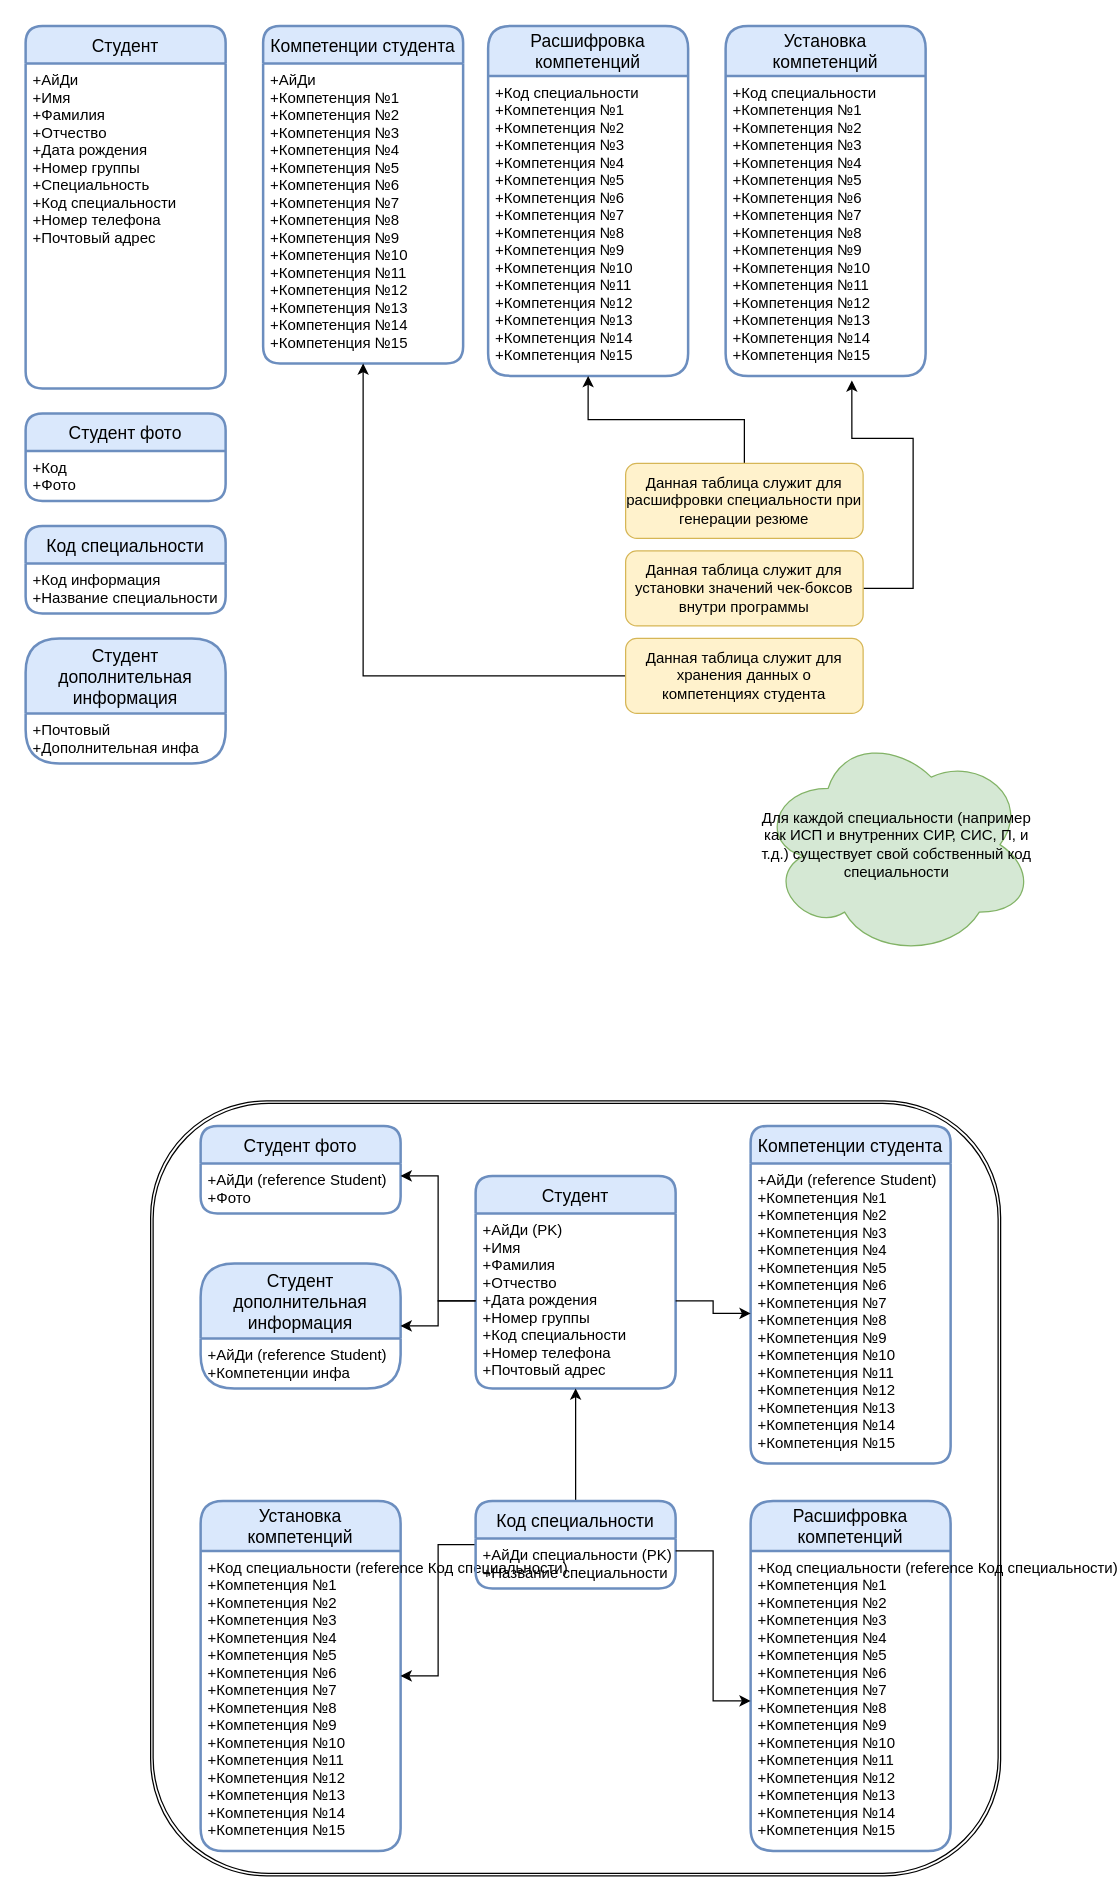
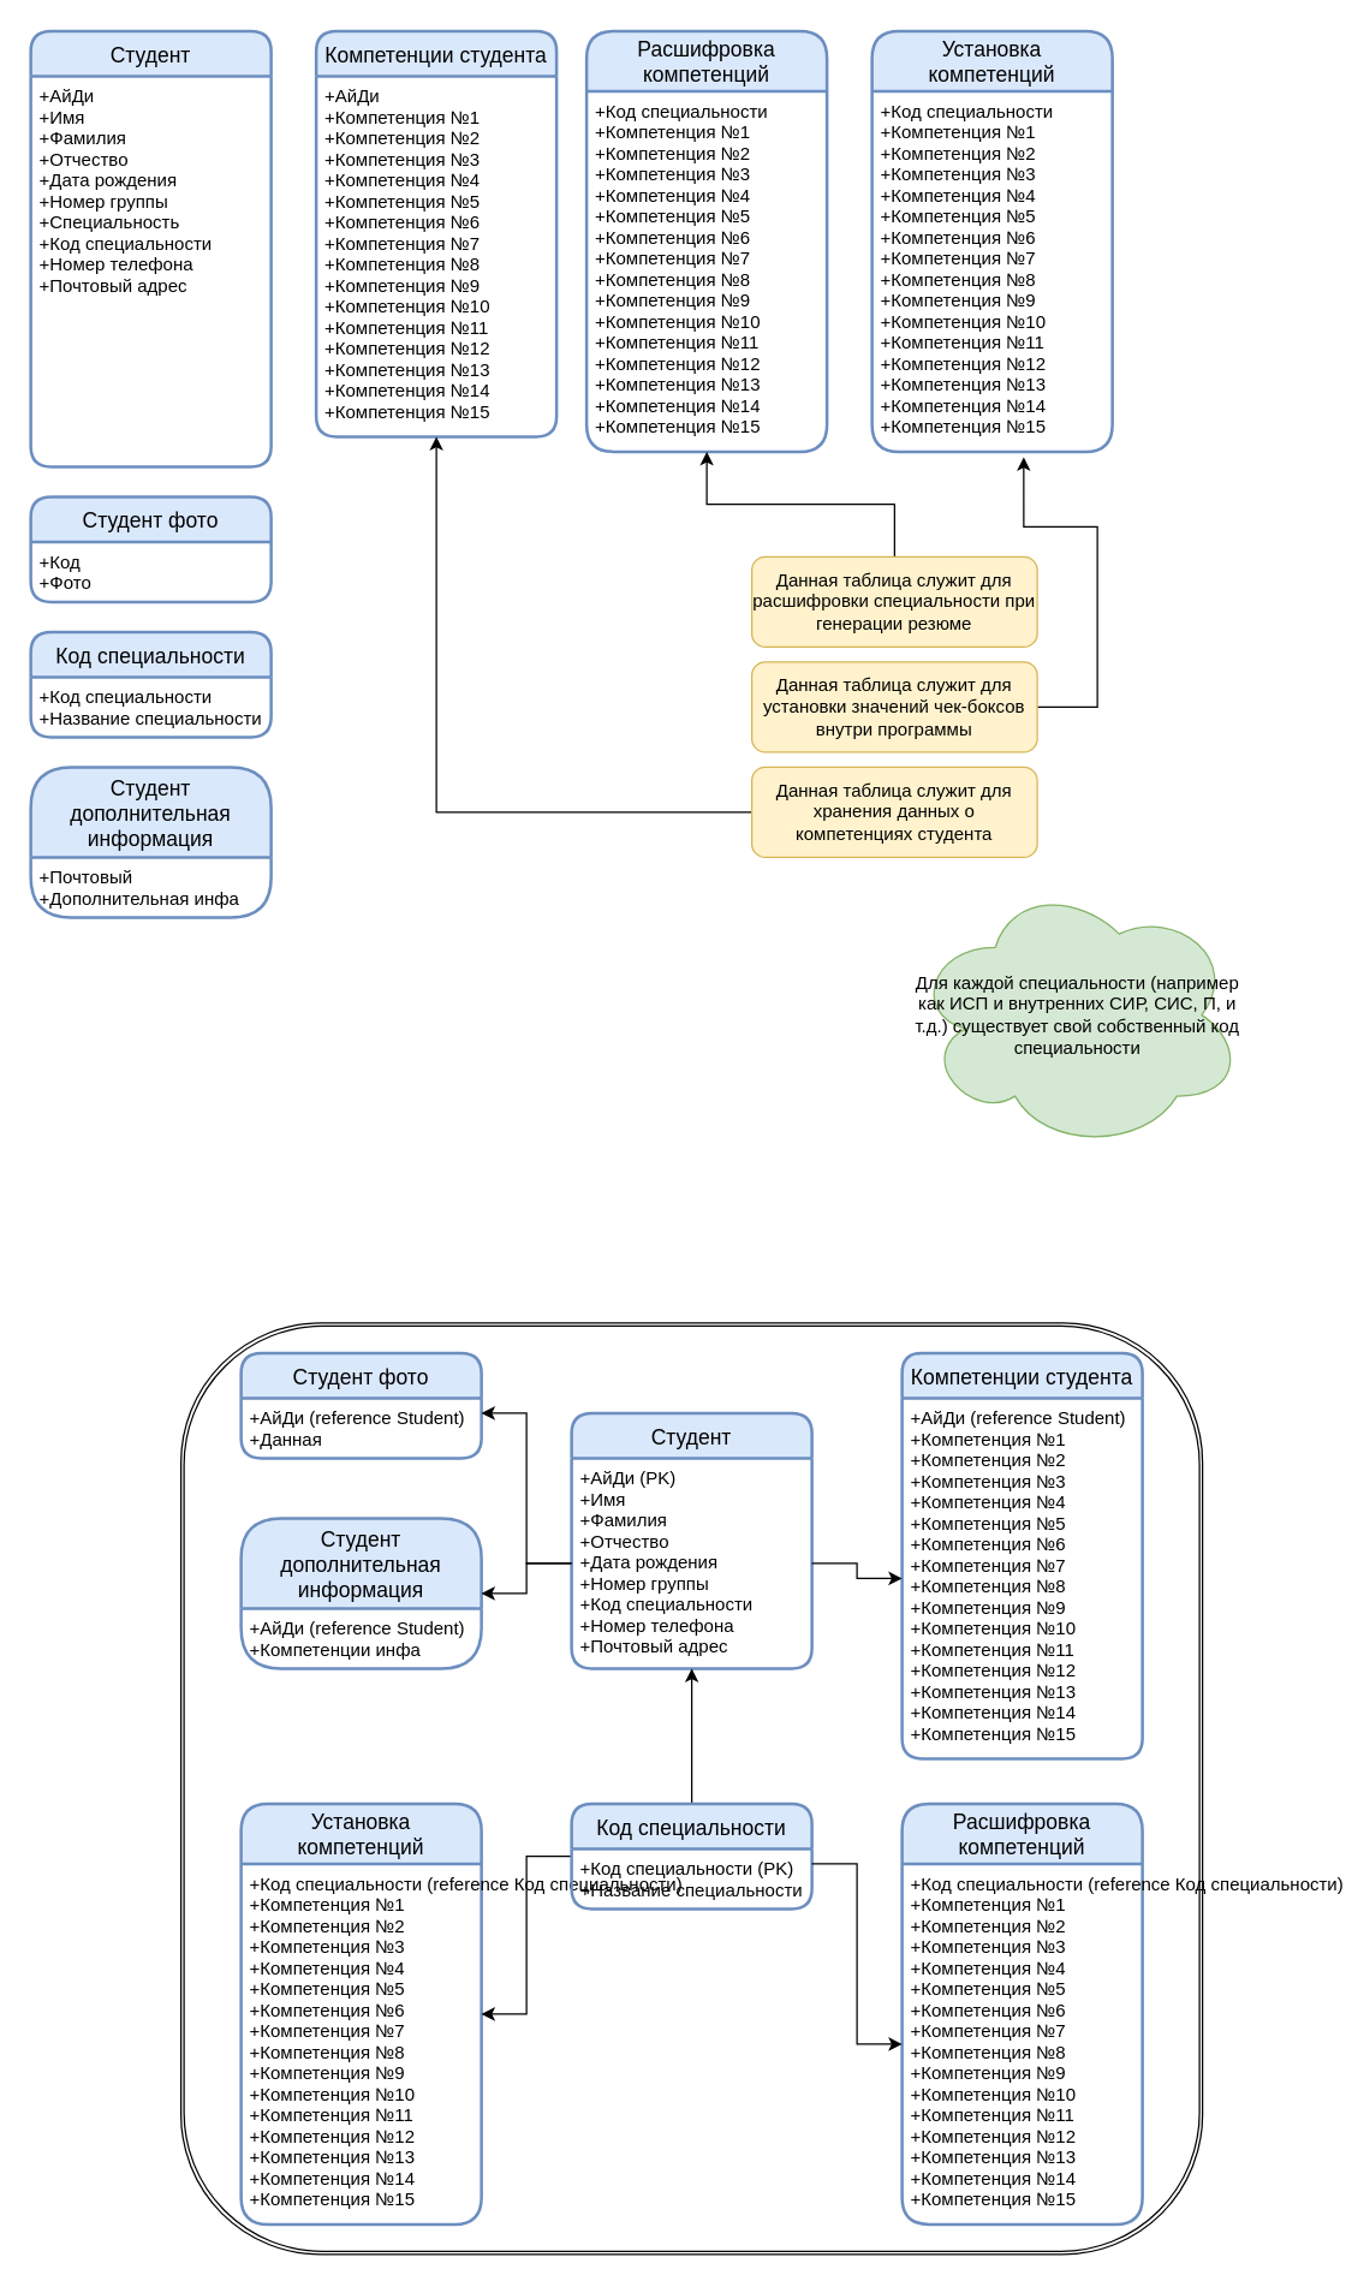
  <mxCell id="0" />
  <mxCell id="1" parent="0" />
  <mxCell id="2" value="" style="shape=ext;double=1;rounded=1;whiteSpace=wrap;html=1;fillColor=none;" parent="1" vertex="1"><mxGeometry x="120" y="880" width="680" height="620" as="geometry" /></mxCell>
  <mxCell id="3" value="Студент" style="swimlane;childLayout=stackLayout;horizontal=1;startSize=30;horizontalStack=0;rounded=1;fontSize=14;fontStyle=0;strokeWidth=2;resizeParent=0;resizeLast=1;shadow=0;dashed=0;align=center;fillColor=#dae8fc;strokeColor=#6c8ebf;" parent="1" vertex="1"><mxGeometry x="20" y="20" width="160" height="290" as="geometry" /></mxCell>
  <mxCell id="4" value="+АйДи&#10;+Имя&#10;+Фамилия&#10;+Отчество&#10;+Дата рождения&#10;+Номер группы&#10;+Специальность&#10;+Код специальности&#10;+Номер телефона&#10;+Почтовый адрес&#10;" style="align=left;strokeColor=none;fillColor=none;spacingLeft=4;fontSize=12;verticalAlign=top;resizable=0;rotatable=0;part=1;" parent="3" vertex="1"><mxGeometry y="30" width="160" height="260" as="geometry" /></mxCell>
  <mxCell id="5" value="Студент фото" style="swimlane;childLayout=stackLayout;horizontal=1;startSize=30;horizontalStack=0;rounded=1;fontSize=14;fontStyle=0;strokeWidth=2;resizeParent=0;resizeLast=1;shadow=0;dashed=0;align=center;fillColor=#dae8fc;strokeColor=#6c8ebf;" parent="1" vertex="1"><mxGeometry x="20" y="330" width="160" height="70" as="geometry" /></mxCell>
  <mxCell id="6" value="+Код&#10;+Фото" style="align=left;strokeColor=none;fillColor=none;spacingLeft=4;fontSize=12;verticalAlign=top;resizable=0;rotatable=0;part=1;" parent="5" vertex="1"><mxGeometry y="30" width="160" height="40" as="geometry" /></mxCell>
  <mxCell id="7" value="Компетенции студента" style="swimlane;childLayout=stackLayout;horizontal=1;startSize=30;horizontalStack=0;rounded=1;fontSize=14;fontStyle=0;strokeWidth=2;resizeParent=0;resizeLast=1;shadow=0;dashed=0;align=center;fillColor=#dae8fc;strokeColor=#6c8ebf;" parent="1" vertex="1"><mxGeometry x="210" y="20" width="160" height="270" as="geometry" /></mxCell>
  <mxCell id="8" value="+АйДи&#10;+Компетенция №1&#10;+Компетенция №2&#10;+Компетенция №3&#10;+Компетенция №4&#10;+Компетенция №5&#10;+Компетенция №6&#10;+Компетенция №7&#10;+Компетенция №8&#10;+Компетенция №9&#10;+Компетенция №10&#10;+Компетенция №11&#10;+Компетенция №12&#10;+Компетенция №13&#10;+Компетенция №14&#10;+Компетенция №15&#10;" style="align=left;strokeColor=none;fillColor=none;spacingLeft=4;fontSize=12;verticalAlign=top;resizable=0;rotatable=0;part=1;" parent="7" vertex="1"><mxGeometry y="30" width="160" height="240" as="geometry" /></mxCell>
  <mxCell id="9" value="Расшифровка &#10;компетенций" style="swimlane;childLayout=stackLayout;horizontal=1;startSize=40;horizontalStack=0;rounded=1;fontSize=14;fontStyle=0;strokeWidth=2;resizeParent=0;resizeLast=1;shadow=0;dashed=0;align=center;fillColor=#dae8fc;strokeColor=#6c8ebf;" parent="1" vertex="1"><mxGeometry x="390" y="20" width="160" height="280" as="geometry" /></mxCell>
  <mxCell id="10" value="+Код специальности&#10;+Компетенция №1&#10;+Компетенция №2&#10;+Компетенция №3&#10;+Компетенция №4&#10;+Компетенция №5&#10;+Компетенция №6&#10;+Компетенция №7&#10;+Компетенция №8&#10;+Компетенция №9&#10;+Компетенция №10&#10;+Компетенция №11&#10;+Компетенция №12&#10;+Компетенция №13&#10;+Компетенция №14&#10;+Компетенция №15" style="align=left;strokeColor=none;fillColor=none;spacingLeft=4;fontSize=12;verticalAlign=top;resizable=0;rotatable=0;part=1;" parent="9" vertex="1"><mxGeometry y="40" width="160" height="240" as="geometry" /></mxCell>
  <mxCell id="11" value="Установка &#10;компетенций" style="swimlane;childLayout=stackLayout;horizontal=1;startSize=40;horizontalStack=0;rounded=1;fontSize=14;fontStyle=0;strokeWidth=2;resizeParent=0;resizeLast=1;shadow=0;dashed=0;align=center;fillColor=#dae8fc;strokeColor=#6c8ebf;" parent="1" vertex="1"><mxGeometry x="580" y="20" width="160" height="280" as="geometry" /></mxCell>
  <mxCell id="12" value="+Код специальности&#10;+Компетенция №1&#10;+Компетенция №2&#10;+Компетенция №3&#10;+Компетенция №4&#10;+Компетенция №5&#10;+Компетенция №6&#10;+Компетенция №7&#10;+Компетенция №8&#10;+Компетенция №9&#10;+Компетенция №10&#10;+Компетенция №11&#10;+Компетенция №12&#10;+Компетенция №13&#10;+Компетенция №14&#10;+Компетенция №15" style="align=left;strokeColor=none;fillColor=none;spacingLeft=4;fontSize=12;verticalAlign=top;resizable=0;rotatable=0;part=1;" parent="11" vertex="1"><mxGeometry y="40" width="160" height="240" as="geometry" /></mxCell>
  <mxCell id="13" value="Код специальности" style="swimlane;childLayout=stackLayout;horizontal=1;startSize=30;horizontalStack=0;rounded=1;fontSize=14;fontStyle=0;strokeWidth=2;resizeParent=0;resizeLast=1;shadow=0;dashed=0;align=center;fillColor=#dae8fc;strokeColor=#6c8ebf;" parent="1" vertex="1"><mxGeometry x="20" y="420" width="160" height="70" as="geometry" /></mxCell>
- <mxCell id="14" value="+Код информация&#10;+Название специальности" style="align=left;strokeColor=none;fillColor=none;spacingLeft=4;fontSize=12;verticalAlign=top;resizable=0;rotatable=0;part=1;" parent="13" vertex="1"><mxGeometry y="30" width="160" height="40" as="geometry" /></mxCell>
+ <mxCell id="14" value="+Код специальности&#10;+Название специальности" style="align=left;strokeColor=none;fillColor=none;spacingLeft=4;fontSize=12;verticalAlign=top;resizable=0;rotatable=0;part=1;" parent="13" vertex="1"><mxGeometry y="30" width="160" height="40" as="geometry" /></mxCell>
  <mxCell id="15" style="edgeStyle=orthogonalEdgeStyle;rounded=0;orthogonalLoop=1;jettySize=auto;html=1;entryX=0.5;entryY=1;entryDx=0;entryDy=0;" parent="1" source="16" target="10" edge="1"><mxGeometry relative="1" as="geometry" /></mxCell>
  <mxCell id="16" value="Данная таблица служит для расшифровки специальности при генерации резюме" style="rounded=1;whiteSpace=wrap;html=1;fillColor=#fff2cc;strokeColor=#d6b656;" parent="1" vertex="1"><mxGeometry x="500" y="370" width="190" height="60" as="geometry" /></mxCell>
  <mxCell id="17" style="edgeStyle=orthogonalEdgeStyle;rounded=0;orthogonalLoop=1;jettySize=auto;html=1;entryX=0.631;entryY=1.015;entryDx=0;entryDy=0;entryPerimeter=0;" parent="1" source="18" target="12" edge="1"><mxGeometry relative="1" as="geometry"><mxPoint x="740" y="340" as="targetPoint" /><Array as="points"><mxPoint x="730" y="470" /><mxPoint x="730" y="350" /><mxPoint x="681" y="350" /></Array></mxGeometry></mxCell>
  <mxCell id="18" value="Данная таблица служит для установки значений чек-боксов внутри программы" style="rounded=1;whiteSpace=wrap;html=1;fillColor=#fff2cc;strokeColor=#d6b656;" parent="1" vertex="1"><mxGeometry x="500" y="440" width="190" height="60" as="geometry" /></mxCell>
  <mxCell id="19" style="edgeStyle=orthogonalEdgeStyle;rounded=0;orthogonalLoop=1;jettySize=auto;html=1;entryX=0.5;entryY=1;entryDx=0;entryDy=0;" parent="1" source="20" target="8" edge="1"><mxGeometry relative="1" as="geometry" /></mxCell>
  <mxCell id="20" value="Данная таблица служит для хранения данных о компетенциях студента" style="rounded=1;whiteSpace=wrap;html=1;fillColor=#fff2cc;strokeColor=#d6b656;" parent="1" vertex="1"><mxGeometry x="500" y="510" width="190" height="60" as="geometry" /></mxCell>
  <mxCell id="21" value="Для каждой специальности (например как ИСП и внутренних СИР, СИС, П, и т.д.) существует свой собственный код специальности" style="ellipse;shape=cloud;whiteSpace=wrap;html=1;fillColor=#d5e8d4;strokeColor=#82b366;" parent="1" vertex="1"><mxGeometry x="607" y="585" width="220" height="180" as="geometry" /></mxCell>
  <mxCell id="22" value="Студент &#10;дополнительная &#10;информация" style="swimlane;childLayout=stackLayout;horizontal=1;startSize=60;horizontalStack=0;rounded=1;fontSize=14;fontStyle=0;strokeWidth=2;resizeParent=0;resizeLast=1;shadow=0;dashed=0;align=center;fillColor=#dae8fc;strokeColor=#6c8ebf;" parent="1" vertex="1"><mxGeometry x="20" y="510" width="160" height="100" as="geometry" /></mxCell>
  <mxCell id="23" value="+Почтовый&#10;+Дополнительная инфа" style="align=left;strokeColor=none;fillColor=none;spacingLeft=4;fontSize=12;verticalAlign=top;resizable=0;rotatable=0;part=1;" parent="22" vertex="1"><mxGeometry y="60" width="160" height="40" as="geometry" /></mxCell>
  <mxCell id="24" value="Студент" style="swimlane;childLayout=stackLayout;horizontal=1;startSize=30;horizontalStack=0;rounded=1;fontSize=14;fontStyle=0;strokeWidth=2;resizeParent=0;resizeLast=1;shadow=0;dashed=0;align=center;fillColor=#dae8fc;strokeColor=#6c8ebf;" parent="1" vertex="1"><mxGeometry x="380" y="940" width="160" height="170" as="geometry" /></mxCell>
  <mxCell id="25" value="+АйДи (PK)&#10;+Имя&#10;+Фамилия&#10;+Отчество&#10;+Дата рождения&#10;+Номер группы&#10;+Код специальности&#10;+Номер телефона&#10;+Почтовый адрес&#10;" style="align=left;strokeColor=none;fillColor=none;spacingLeft=4;fontSize=12;verticalAlign=top;resizable=0;rotatable=0;part=1;" parent="24" vertex="1"><mxGeometry y="30" width="160" height="140" as="geometry" /></mxCell>
  <mxCell id="26" value="Студент фото" style="swimlane;childLayout=stackLayout;horizontal=1;startSize=30;horizontalStack=0;rounded=1;fontSize=14;fontStyle=0;strokeWidth=2;resizeParent=0;resizeLast=1;shadow=0;dashed=0;align=center;fillColor=#dae8fc;strokeColor=#6c8ebf;" parent="1" vertex="1"><mxGeometry x="160" y="900" width="160" height="70" as="geometry" /></mxCell>
- <mxCell id="27" value="+АйДи (reference Student)&#10;+Фото" style="align=left;strokeColor=none;fillColor=none;spacingLeft=4;fontSize=12;verticalAlign=top;resizable=0;rotatable=0;part=1;" parent="26" vertex="1"><mxGeometry y="30" width="160" height="40" as="geometry" /></mxCell>
+ <mxCell id="27" value="+АйДи (reference Student)&#10;+Данная" style="align=left;strokeColor=none;fillColor=none;spacingLeft=4;fontSize=12;verticalAlign=top;resizable=0;rotatable=0;part=1;" parent="26" vertex="1"><mxGeometry y="30" width="160" height="40" as="geometry" /></mxCell>
  <mxCell id="28" value="Компетенции студента" style="swimlane;childLayout=stackLayout;horizontal=1;startSize=30;horizontalStack=0;rounded=1;fontSize=14;fontStyle=0;strokeWidth=2;resizeParent=0;resizeLast=1;shadow=0;dashed=0;align=center;fillColor=#dae8fc;strokeColor=#6c8ebf;" parent="1" vertex="1"><mxGeometry x="600" y="900" width="160" height="270" as="geometry" /></mxCell>
  <mxCell id="29" value="+АйДи (reference Student)&#10;+Компетенция №1&#10;+Компетенция №2&#10;+Компетенция №3&#10;+Компетенция №4&#10;+Компетенция №5&#10;+Компетенция №6&#10;+Компетенция №7&#10;+Компетенция №8&#10;+Компетенция №9&#10;+Компетенция №10&#10;+Компетенция №11&#10;+Компетенция №12&#10;+Компетенция №13&#10;+Компетенция №14&#10;+Компетенция №15&#10;" style="align=left;strokeColor=none;fillColor=none;spacingLeft=4;fontSize=12;verticalAlign=top;resizable=0;rotatable=0;part=1;" parent="28" vertex="1"><mxGeometry y="30" width="160" height="240" as="geometry" /></mxCell>
  <mxCell id="30" value="Расшифровка &#10;компетенций" style="swimlane;childLayout=stackLayout;horizontal=1;startSize=40;horizontalStack=0;rounded=1;fontSize=14;fontStyle=0;strokeWidth=2;resizeParent=0;resizeLast=1;shadow=0;dashed=0;align=center;fillColor=#dae8fc;strokeColor=#6c8ebf;" parent="1" vertex="1"><mxGeometry x="600" y="1200" width="160" height="280" as="geometry" /></mxCell>
  <mxCell id="31" value="+Код специальности (reference Код специальности)&#10;+Компетенция №1&#10;+Компетенция №2&#10;+Компетенция №3&#10;+Компетенция №4&#10;+Компетенция №5&#10;+Компетенция №6&#10;+Компетенция №7&#10;+Компетенция №8&#10;+Компетенция №9&#10;+Компетенция №10&#10;+Компетенция №11&#10;+Компетенция №12&#10;+Компетенция №13&#10;+Компетенция №14&#10;+Компетенция №15" style="align=left;strokeColor=none;fillColor=none;spacingLeft=4;fontSize=12;verticalAlign=top;resizable=0;rotatable=0;part=1;" parent="30" vertex="1"><mxGeometry y="40" width="160" height="240" as="geometry" /></mxCell>
  <mxCell id="32" value="Установка &#10;компетенций" style="swimlane;childLayout=stackLayout;horizontal=1;startSize=40;horizontalStack=0;rounded=1;fontSize=14;fontStyle=0;strokeWidth=2;resizeParent=0;resizeLast=1;shadow=0;dashed=0;align=center;fillColor=#dae8fc;strokeColor=#6c8ebf;" parent="1" vertex="1"><mxGeometry x="160" y="1200" width="160" height="280" as="geometry" /></mxCell>
  <mxCell id="33" value="+Код специальности (reference Код специальности)&#10;+Компетенция №1&#10;+Компетенция №2&#10;+Компетенция №3&#10;+Компетенция №4&#10;+Компетенция №5&#10;+Компетенция №6&#10;+Компетенция №7&#10;+Компетенция №8&#10;+Компетенция №9&#10;+Компетенция №10&#10;+Компетенция №11&#10;+Компетенция №12&#10;+Компетенция №13&#10;+Компетенция №14&#10;+Компетенция №15" style="align=left;strokeColor=none;fillColor=none;spacingLeft=4;fontSize=12;verticalAlign=top;resizable=0;rotatable=0;part=1;" parent="32" vertex="1"><mxGeometry y="40" width="160" height="240" as="geometry" /></mxCell>
  <mxCell id="34" style="edgeStyle=orthogonalEdgeStyle;rounded=0;orthogonalLoop=1;jettySize=auto;html=1;entryX=1;entryY=0.5;entryDx=0;entryDy=0;" parent="1" source="36" target="32" edge="1"><mxGeometry relative="1" as="geometry" /></mxCell>
  <mxCell id="35" value="" style="edgeStyle=orthogonalEdgeStyle;rounded=0;orthogonalLoop=1;jettySize=auto;html=1;" parent="1" source="36" target="25" edge="1"><mxGeometry relative="1" as="geometry" /></mxCell>
  <mxCell id="36" value="Код специальности" style="swimlane;childLayout=stackLayout;horizontal=1;startSize=30;horizontalStack=0;rounded=1;fontSize=14;fontStyle=0;strokeWidth=2;resizeParent=0;resizeLast=1;shadow=0;dashed=0;align=center;fillColor=#dae8fc;strokeColor=#6c8ebf;" parent="1" vertex="1"><mxGeometry x="380" y="1200" width="160" height="70" as="geometry" /></mxCell>
- <mxCell id="37" value="+АйДи специальности (PK)&#10;+Название специальности" style="align=left;strokeColor=none;fillColor=none;spacingLeft=4;fontSize=12;verticalAlign=top;resizable=0;rotatable=0;part=1;" parent="36" vertex="1"><mxGeometry y="30" width="160" height="40" as="geometry" /></mxCell>
+ <mxCell id="37" value="+Код специальности (PK)&#10;+Название специальности" style="align=left;strokeColor=none;fillColor=none;spacingLeft=4;fontSize=12;verticalAlign=top;resizable=0;rotatable=0;part=1;" parent="36" vertex="1"><mxGeometry y="30" width="160" height="40" as="geometry" /></mxCell>
  <mxCell id="38" value="Студент &#10;дополнительная &#10;информация" style="swimlane;childLayout=stackLayout;horizontal=1;startSize=60;horizontalStack=0;rounded=1;fontSize=14;fontStyle=0;strokeWidth=2;resizeParent=0;resizeLast=1;shadow=0;dashed=0;align=center;fillColor=#dae8fc;strokeColor=#6c8ebf;" parent="1" vertex="1"><mxGeometry x="160" y="1010" width="160" height="100" as="geometry" /></mxCell>
  <mxCell id="39" value="+АйДи (reference Student)&#10;+Компетенции инфа" style="align=left;strokeColor=none;fillColor=none;spacingLeft=4;fontSize=12;verticalAlign=top;resizable=0;rotatable=0;part=1;" parent="38" vertex="1"><mxGeometry y="60" width="160" height="40" as="geometry" /></mxCell>
  <mxCell id="40" value="" style="edgeStyle=orthogonalEdgeStyle;rounded=0;orthogonalLoop=1;jettySize=auto;html=1;entryX=1;entryY=0.5;entryDx=0;entryDy=0;" parent="1" source="25" target="38" edge="1"><mxGeometry relative="1" as="geometry" /></mxCell>
  <mxCell id="41" style="edgeStyle=orthogonalEdgeStyle;rounded=0;orthogonalLoop=1;jettySize=auto;html=1;entryX=1;entryY=0.25;entryDx=0;entryDy=0;" parent="1" source="25" target="27" edge="1"><mxGeometry relative="1" as="geometry" /></mxCell>
  <mxCell id="42" style="edgeStyle=orthogonalEdgeStyle;rounded=0;orthogonalLoop=1;jettySize=auto;html=1;entryX=0;entryY=0.5;entryDx=0;entryDy=0;" parent="1" source="25" target="29" edge="1"><mxGeometry relative="1" as="geometry" /></mxCell>
  <mxCell id="43" style="edgeStyle=orthogonalEdgeStyle;rounded=0;orthogonalLoop=1;jettySize=auto;html=1;entryX=0;entryY=0.5;entryDx=0;entryDy=0;exitX=1;exitY=0.25;exitDx=0;exitDy=0;" parent="1" source="37" target="31" edge="1"><mxGeometry relative="1" as="geometry" /></mxCell>
